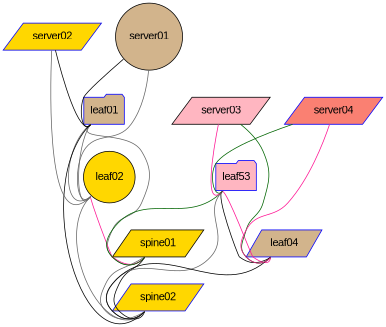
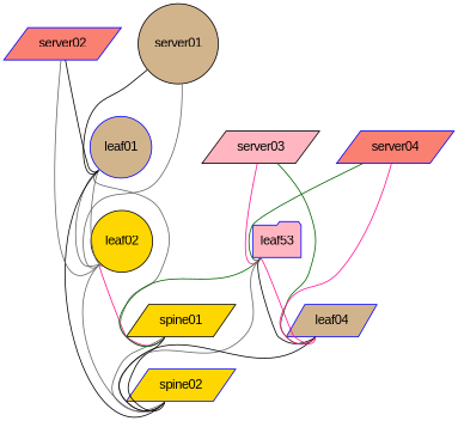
  graph {
    fontname="Liberation Sans"
    node [color=blue config="./helper_scripts/config_switch.sh" fillcolor=tan fontname="Liberation Sans" function=leaf memory=768 os="CumulusCommunity/cumulus-vx" shape=parallelogram style=filled vagrant=eth0 version="3.6.2"]
    edge [color=gray40 fontname="Liberation Sans" headport=swp1 tailport=swp52]
-   leaf01 [shape=folder]
+   leaf01 [shape=circle]
    leaf02 [color=black fillcolor=gold shape=circle]
    spine01 [color=black fillcolor=gold function=spine]
    spine02 [fillcolor=gold function=spine]
    n5 [fillcolor=lightpink label=leaf53 shape=folder]
    leaf04
    server01 [color=black config="./helper_scripts/config_server.sh" function=host memory=1024 os="yk0/ubuntu-xenial" shape=circle version=""]
-   server02 [config="./helper_scripts/config_server.sh" fillcolor=gold function=host memory=4096 os="yk0/ubuntu-xenial" version=""]
+   server02 [config="./helper_scripts/config_server.sh" fillcolor=salmon function=host memory=4096 os="yk0/ubuntu-xenial" version=""]
    server03 [color=black config="./helper_scripts/config_server.sh" fillcolor=lightpink function=host memory=4096 os="yk0/ubuntu-xenial" version=""]
    server04 [config="./helper_scripts/config_server.sh" fillcolor=salmon function=host memory=4096 os="yk0/ubuntu-xenial" version=""]
    leaf01 -- leaf02 [headport=swp49 tailport=swp49]
    leaf01 -- leaf02 [headport=swp50 tailport=swp50]
    leaf01 -- spine01 [tailport=swp51]
    leaf01 -- spine02 [color=black]
    leaf02 -- spine01 [color=deeppink headport=swp2 tailport=swp51]
    leaf02 -- spine02 [headport=swp2]
    spine01 -- spine02 [headport=swp31 tailport=swp31]
    spine01 -- spine02 [color=black headport=swp32 tailport=swp32]
    n5 -- spine01 [color=darkgreen headport=swp3 tailport=swp51]
    n5 -- spine02 [headport=swp3]
    n5 -- leaf04 [color=black headport=swp49 tailport=swp49]
    n5 -- leaf04 [color=deeppink headport=swp50 tailport=swp50]
    leaf04 -- spine02 [color=black headport=swp4]
    server01 -- leaf01 [color=black left_mac="00:03:00:11:11:01" tailport=eth1]
    server01 -- leaf02 [left_mac="00:03:00:11:11:02" tailport=eth2]
    server02 -- leaf01 [color=black headport=swp2 left_mac="00:03:00:22:22:01" tailport=eth1]
    server02 -- leaf02 [headport=swp2 left_mac="00:03:00:22:22:02" tailport=eth2]
    server03 -- n5 [color=deeppink left_mac="00:03:00:33:33:01" tailport=eth1]
    server03 -- leaf04 [color=darkgreen left_mac="00:03:00:33:33:02" tailport=eth2]
    server04 -- n5 [color=darkgreen headport=swp2 left_mac="00:03:00:44:44:01" tailport=eth1]
    server04 -- leaf04 [color=deeppink headport=swp2 left_mac="00:03:00:44:44:02" tailport=eth2]
  }
